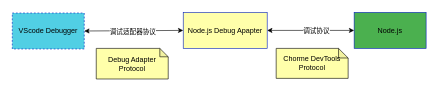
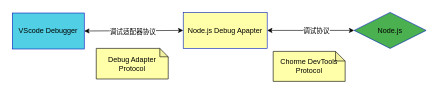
  <mxCell id="0" />
  <mxCell id="1" parent="0" />
- <mxCell id="2" value="VScode Debugger" style="rounded=0;whiteSpace=wrap;html=1;fillColor=#51CFE4;fontColor=#000000;strokeColor=#001DBC;dashed=1;" parent="1" vertex="1"><mxGeometry x="20" y="21" width="120" height="60" as="geometry" /></mxCell>
- <mxCell id="3" value="Node.js" style="rounded=0;whiteSpace=wrap;html=1;fillColor=#4BB04F;fontColor=#000000;strokeColor=#001DBC;" parent="1" vertex="1"><mxGeometry x="590" y="20" width="120" height="60" as="geometry" /></mxCell>
+ <mxCell id="2" value="VScode Debugger" style="rounded=0;whiteSpace=wrap;html=1;fillColor=#51CFE4;fontColor=#000000;strokeColor=#001DBC;" parent="1" vertex="1"><mxGeometry x="20" y="21" width="120" height="60" as="geometry" /></mxCell>
+ <mxCell id="3" value="Node.js" style="rhombus;whiteSpace=wrap;html=1;fillColor=#4BB04F;fontColor=#000000;strokeColor=#001DBC;" parent="1" vertex="1"><mxGeometry x="590" y="20" width="120" height="60" as="geometry" /></mxCell>
  <mxCell id="4" value="Debug Adapter&lt;br&gt;Protocol" style="shape=note;whiteSpace=wrap;html=1;backgroundOutline=1;darkOpacity=0.05;fontColor=#000000;fillColor=#FFFFAA;size=14;" parent="1" vertex="1"><mxGeometry x="160" y="80" width="120" height="51" as="geometry" /></mxCell>
  <mxCell id="5" value="Node.js Debug Apapter" style="rounded=0;whiteSpace=wrap;html=1;fillColor=#ffffaa;fontColor=#000000;strokeColor=#001DBC;" vertex="1" parent="1"><mxGeometry x="305" y="20" width="140" height="60" as="geometry" /></mxCell>
  <mxCell id="6" value="" style="endArrow=classic;startArrow=classic;html=1;entryX=0;entryY=0.5;entryDx=0;entryDy=0;exitX=1;exitY=0.5;exitDx=0;exitDy=0;" edge="1" parent="1" source="2" target="5"><mxGeometry width="50" height="50" relative="1" as="geometry"><mxPoint x="160" y="61" as="sourcePoint" /><mxPoint x="210" y="11" as="targetPoint" /></mxGeometry></mxCell>
  <mxCell id="7" value="调试适配器协议" style="edgeLabel;html=1;align=center;verticalAlign=middle;resizable=0;points=[];" vertex="1" connectable="0" parent="6"><mxGeometry x="0.161" y="-1" relative="1" as="geometry"><mxPoint x="-16" as="offset" /></mxGeometry></mxCell>
  <mxCell id="8" value="" style="endArrow=classic;startArrow=classic;html=1;entryX=0;entryY=0.5;entryDx=0;entryDy=0;exitX=1;exitY=0.5;exitDx=0;exitDy=0;" edge="1" parent="1" source="5" target="3"><mxGeometry width="50" height="50" relative="1" as="geometry"><mxPoint x="505" y="50.5" as="sourcePoint" /><mxPoint x="730" y="50.5" as="targetPoint" /></mxGeometry></mxCell>
  <mxCell id="9" value="调试协议" style="edgeLabel;html=1;align=center;verticalAlign=middle;resizable=0;points=[];" vertex="1" connectable="0" parent="8"><mxGeometry x="-0.213" y="1" relative="1" as="geometry"><mxPoint x="24" y="1" as="offset" /></mxGeometry></mxCell>
- <mxCell id="10" value="Chorme DevTools Protocol" style="shape=note;whiteSpace=wrap;html=1;backgroundOutline=1;darkOpacity=0.05;fontColor=#000000;fillColor=#FFFFAA;size=16;" vertex="1" parent="1"><mxGeometry x="460" y="80" width="120" height="50" as="geometry" /></mxCell>
+ <mxCell id="10" value="Chorme DevTools Protocol" style="shape=note;whiteSpace=wrap;html=1;backgroundOutline=1;darkOpacity=0.05;fontColor=#000000;fillColor=#FFFFAA;size=16;" vertex="1" parent="1"><mxGeometry x="455" y="85" width="120" height="50" as="geometry" /></mxCell>
